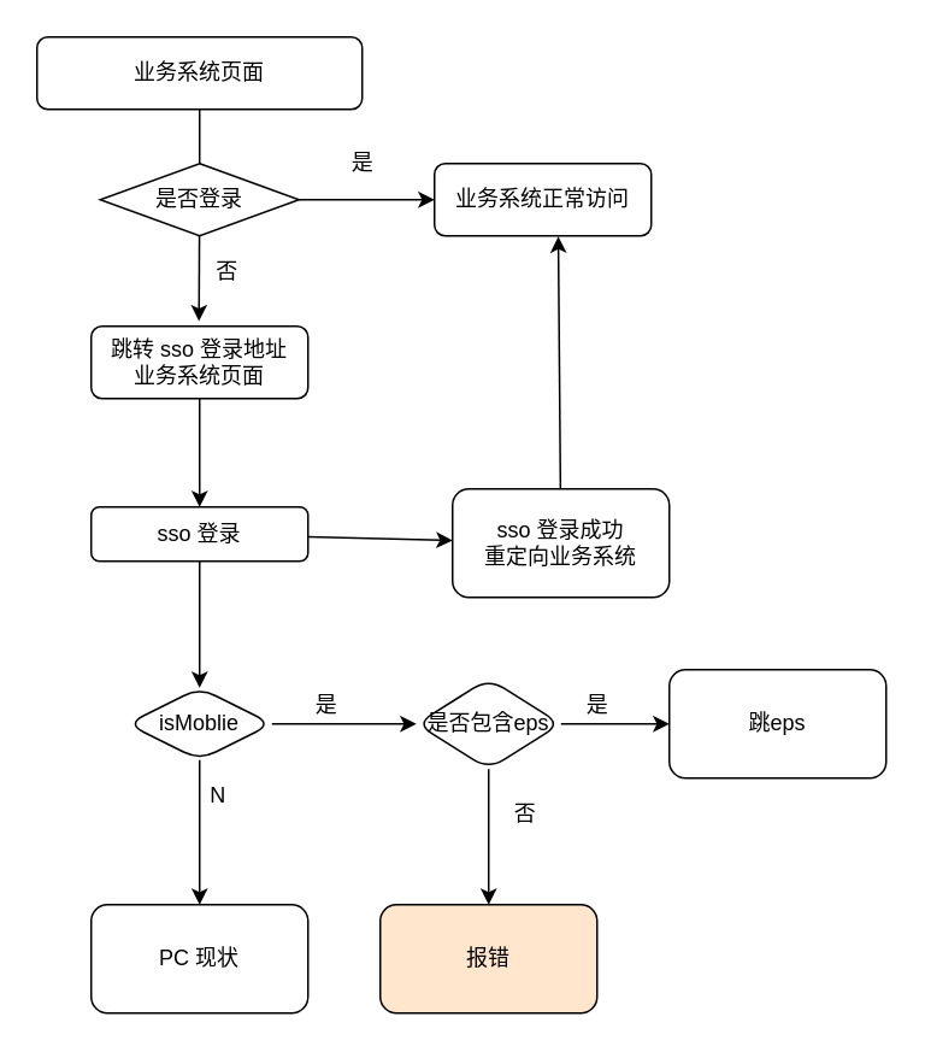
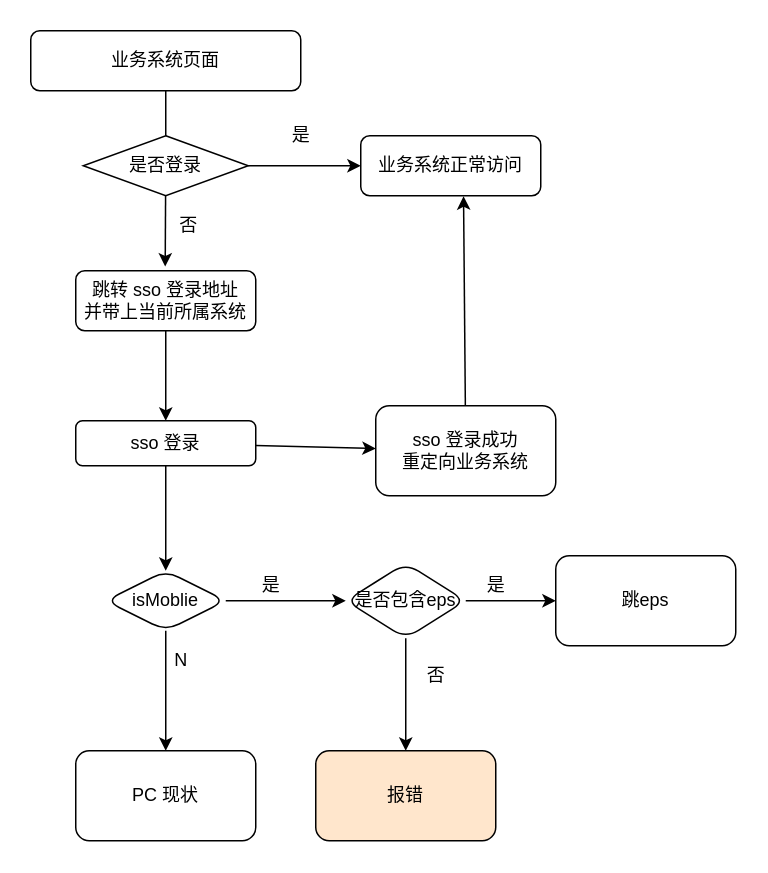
  <mxCell id="0" />
  <mxCell id="1" parent="0" />
  <mxCell id="2" value="" style="edgeStyle=none;html=1;" edge="1" parent="1" source="3"><mxGeometry relative="1" as="geometry"><mxPoint x="110" y="130" as="targetPoint" /></mxGeometry></mxCell>
  <mxCell id="3" value="业务系统页面" style="rounded=1;whiteSpace=wrap;html=1;" vertex="1" parent="1"><mxGeometry x="20" y="20" width="180" height="40" as="geometry" /></mxCell>
  <mxCell id="4" value="" style="edgeStyle=none;html=1;" edge="1" parent="1" source="6" target="7"><mxGeometry relative="1" as="geometry" /></mxCell>
  <mxCell id="5" value="" style="edgeStyle=none;html=1;entryX=0.497;entryY=-0.07;entryDx=0;entryDy=0;entryPerimeter=0;" edge="1" parent="1" source="6" target="11"><mxGeometry relative="1" as="geometry"><mxPoint x="110" y="170" as="targetPoint" /></mxGeometry></mxCell>
  <mxCell id="6" value="是否登录" style="rhombus;whiteSpace=wrap;html=1;" vertex="1" parent="1"><mxGeometry x="55" y="90" width="110" height="40" as="geometry" /></mxCell>
  <mxCell id="7" value="业务系统正常访问" style="rounded=1;whiteSpace=wrap;html=1;" vertex="1" parent="1"><mxGeometry x="240" y="90" width="120" height="40" as="geometry" /></mxCell>
  <mxCell id="8" value="是" style="text;html=1;align=center;verticalAlign=middle;resizable=0;points=[];autosize=1;strokeColor=none;fillColor=none;" vertex="1" parent="1"><mxGeometry x="185" y="80" width="30" height="20" as="geometry" /></mxCell>
  <mxCell id="9" value="否" style="text;html=1;align=center;verticalAlign=middle;resizable=0;points=[];autosize=1;strokeColor=none;fillColor=none;" vertex="1" parent="1"><mxGeometry x="110" y="140" width="30" height="20" as="geometry" /></mxCell>
  <mxCell id="10" value="" style="edgeStyle=none;html=1;" edge="1" parent="1" source="11" target="14"><mxGeometry relative="1" as="geometry" /></mxCell>
- <mxCell id="11" value="跳转 sso 登录地址&lt;br&gt;业务系统页面" style="rounded=1;whiteSpace=wrap;html=1;" vertex="1" parent="1"><mxGeometry x="50" y="180" width="120" height="40" as="geometry" /></mxCell>
+ <mxCell id="11" value="跳转 sso 登录地址&lt;br&gt;并带上当前所属系统" style="rounded=1;whiteSpace=wrap;html=1;" vertex="1" parent="1"><mxGeometry x="50" y="180" width="120" height="40" as="geometry" /></mxCell>
  <mxCell id="12" value="" style="edgeStyle=none;html=1;" edge="1" parent="1" source="14" target="16"><mxGeometry relative="1" as="geometry" /></mxCell>
  <mxCell id="13" value="" style="edgeStyle=orthogonalEdgeStyle;rounded=0;orthogonalLoop=1;jettySize=auto;html=1;" edge="1" parent="1" source="14" target="20"><mxGeometry relative="1" as="geometry" /></mxCell>
  <mxCell id="14" value="sso 登录" style="whiteSpace=wrap;html=1;rounded=1;" vertex="1" parent="1"><mxGeometry x="50" y="280" width="120" height="30" as="geometry" /></mxCell>
  <mxCell id="15" style="edgeStyle=none;html=1;entryX=0.571;entryY=1.008;entryDx=0;entryDy=0;entryPerimeter=0;" edge="1" parent="1" source="16" target="7"><mxGeometry relative="1" as="geometry" /></mxCell>
  <mxCell id="16" value="sso 登录成功&lt;br&gt;重定向业务系统" style="whiteSpace=wrap;html=1;rounded=1;" vertex="1" parent="1"><mxGeometry x="250" y="270" width="120" height="60" as="geometry" /></mxCell>
  <mxCell id="17" style="edgeStyle=orthogonalEdgeStyle;rounded=0;orthogonalLoop=1;jettySize=auto;html=1;exitX=0.5;exitY=1;exitDx=0;exitDy=0;" edge="1" parent="1"><mxGeometry relative="1" as="geometry"><mxPoint x="150" y="400" as="sourcePoint" /><mxPoint x="150" y="400" as="targetPoint" /></mxGeometry></mxCell>
  <mxCell id="18" value="" style="edgeStyle=orthogonalEdgeStyle;rounded=0;orthogonalLoop=1;jettySize=auto;html=1;" edge="1" parent="1" source="20" target="23"><mxGeometry relative="1" as="geometry" /></mxCell>
  <mxCell id="19" value="" style="edgeStyle=orthogonalEdgeStyle;rounded=0;orthogonalLoop=1;jettySize=auto;html=1;" edge="1" parent="1" source="20" target="29"><mxGeometry relative="1" as="geometry" /></mxCell>
  <mxCell id="20" value="isMoblie" style="rhombus;whiteSpace=wrap;html=1;rounded=1;" vertex="1" parent="1"><mxGeometry x="70" y="380" width="80" height="40" as="geometry" /></mxCell>
  <mxCell id="21" value="" style="edgeStyle=orthogonalEdgeStyle;rounded=0;orthogonalLoop=1;jettySize=auto;html=1;" edge="1" parent="1" source="23" target="25"><mxGeometry relative="1" as="geometry" /></mxCell>
  <mxCell id="22" value="" style="edgeStyle=orthogonalEdgeStyle;rounded=0;orthogonalLoop=1;jettySize=auto;html=1;" edge="1" parent="1" source="23" target="27"><mxGeometry relative="1" as="geometry" /></mxCell>
  <mxCell id="23" value="是否包含eps" style="rhombus;whiteSpace=wrap;html=1;rounded=1;" vertex="1" parent="1"><mxGeometry x="230" y="375" width="80" height="50" as="geometry" /></mxCell>
  <mxCell id="24" value="是" style="text;html=1;align=center;verticalAlign=middle;resizable=0;points=[];autosize=1;strokeColor=none;fillColor=none;" vertex="1" parent="1"><mxGeometry x="160" y="375" width="40" height="30" as="geometry" /></mxCell>
  <mxCell id="25" value="跳eps" style="whiteSpace=wrap;html=1;rounded=1;" vertex="1" parent="1"><mxGeometry x="370" y="370" width="120" height="60" as="geometry" /></mxCell>
  <mxCell id="26" value="是" style="text;html=1;align=center;verticalAlign=middle;resizable=0;points=[];autosize=1;strokeColor=none;fillColor=none;" vertex="1" parent="1"><mxGeometry x="310" y="375" width="40" height="30" as="geometry" /></mxCell>
  <mxCell id="27" value="报错" style="whiteSpace=wrap;html=1;rounded=1;fillColor=#ffe6cc;" vertex="1" parent="1"><mxGeometry x="210" y="500" width="120" height="60" as="geometry" /></mxCell>
  <mxCell id="28" value="否" style="text;html=1;align=center;verticalAlign=middle;resizable=0;points=[];autosize=1;strokeColor=none;fillColor=none;" vertex="1" parent="1"><mxGeometry x="270" y="435" width="40" height="30" as="geometry" /></mxCell>
  <mxCell id="29" value="PC 现状" style="whiteSpace=wrap;html=1;rounded=1;" vertex="1" parent="1"><mxGeometry x="50" y="500" width="120" height="60" as="geometry" /></mxCell>
  <mxCell id="30" value="N" style="text;html=1;align=center;verticalAlign=middle;resizable=0;points=[];autosize=1;strokeColor=none;fillColor=none;" vertex="1" parent="1"><mxGeometry x="105" y="425" width="30" height="30" as="geometry" /></mxCell>
